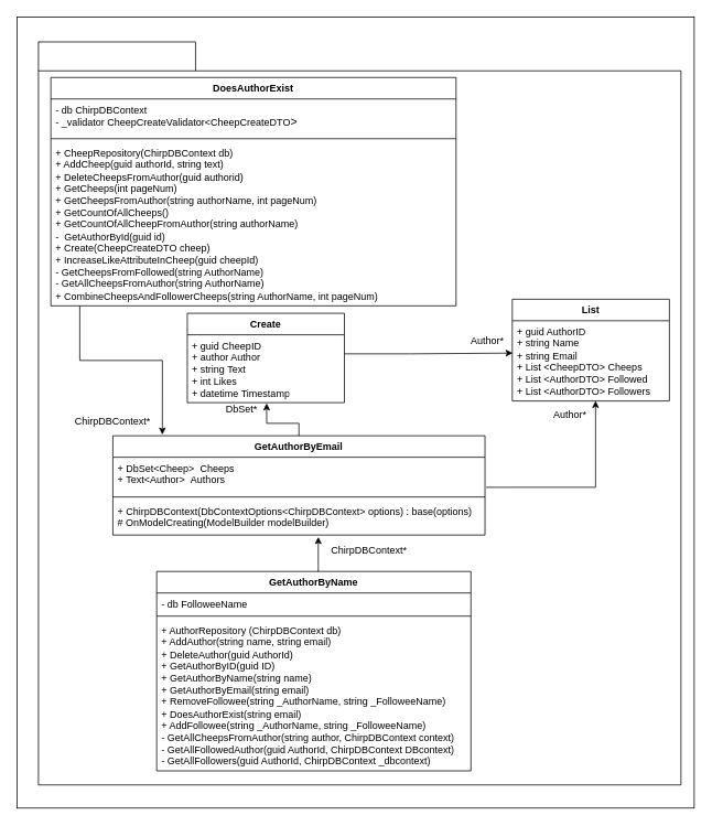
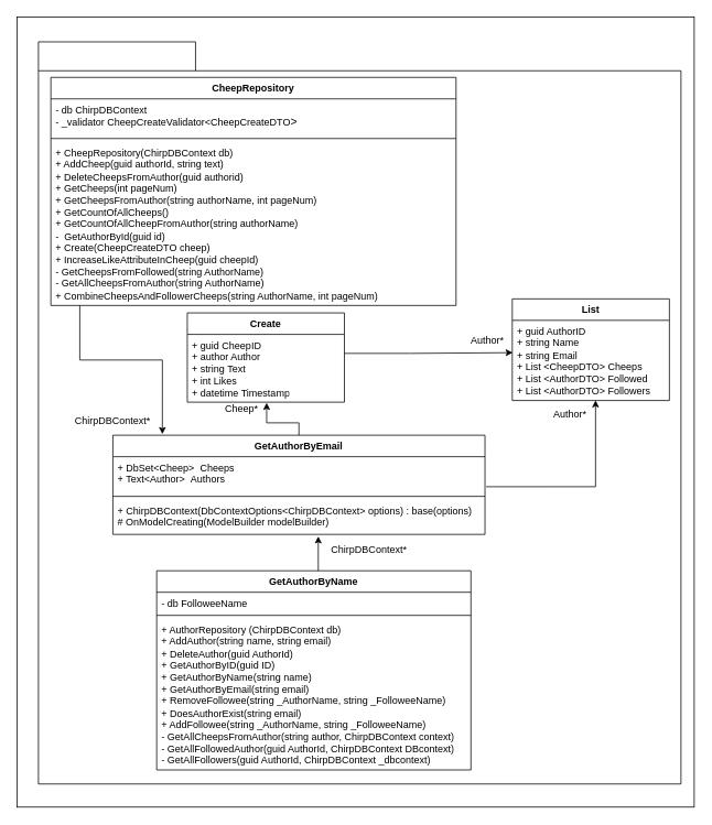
  <mxCell id="0" />
  <mxCell id="1" parent="0" />
  <mxCell id="2" value="" style="rounded=0;whiteSpace=wrap;html=1;fillColor=none;" vertex="1" parent="1"><mxGeometry x="20" y="20" width="819" height="956" as="geometry" /></mxCell>
  <mxCell id="3" value="" style="shape=folder;fontStyle=1;spacingTop=10;tabWidth=190;tabHeight=35;tabPosition=left;html=1;strokeColor=#000000;fillColor=none;" vertex="1" parent="1"><mxGeometry x="46" y="50" width="777" height="898" as="geometry" /></mxCell>
  <mxCell id="4" value="&lt;font color=&quot;#000000&quot;&gt;List&lt;/font&gt;" style="swimlane;fontStyle=1;align=center;verticalAlign=top;childLayout=stackLayout;horizontal=1;startSize=26;horizontalStack=0;resizeParent=1;resizeParentMax=0;resizeLast=0;collapsible=1;marginBottom=0;whiteSpace=wrap;html=1;fillColor=none;strokeColor=#000000;" vertex="1" parent="1"><mxGeometry x="619" y="361" width="190" height="123" as="geometry" /></mxCell>
  <mxCell id="5" value="&lt;font color=&quot;#000000&quot;&gt;+ guid AuthorID&lt;br style=&quot;border-color: var(--border-color);&quot;&gt;+ string Name&lt;br style=&quot;border-color: var(--border-color);&quot;&gt;+ string Email&lt;br style=&quot;border-color: var(--border-color);&quot;&gt;+ List &amp;lt;CheepDTO&amp;gt; Cheeps&lt;br&gt;+ List &amp;lt;AuthorDTO&amp;gt; Followed&lt;br&gt;+ List &amp;lt;AuthorDTO&amp;gt; Followers&lt;br&gt;&lt;/font&gt;" style="text;strokeColor=none;fillColor=none;align=left;verticalAlign=top;spacingLeft=4;spacingRight=4;overflow=hidden;rotatable=0;points=[[0,0.5],[1,0.5]];portConstraint=eastwest;whiteSpace=wrap;html=1;" vertex="1" parent="4"><mxGeometry y="26" width="190" height="97" as="geometry" /></mxCell>
  <mxCell id="6" value="&lt;font color=&quot;#000000&quot;&gt;Create&lt;/font&gt;" style="swimlane;fontStyle=1;align=center;verticalAlign=top;childLayout=stackLayout;horizontal=1;startSize=26;horizontalStack=0;resizeParent=1;resizeParentMax=0;resizeLast=0;collapsible=1;marginBottom=0;whiteSpace=wrap;html=1;fillColor=none;strokeColor=#000000;" vertex="1" parent="1"><mxGeometry x="226" y="378" width="190" height="108" as="geometry" /></mxCell>
  <mxCell id="7" value="&lt;font color=&quot;#000000&quot;&gt;+ guid CheepID&lt;br&gt;+ author Author&lt;br&gt;+ string Text&lt;br&gt;+ int Likes&lt;br&gt;+ datetime Timestamp&lt;/font&gt;" style="text;strokeColor=none;fillColor=none;align=left;verticalAlign=top;spacingLeft=4;spacingRight=4;overflow=hidden;rotatable=0;points=[[0,0.5],[1,0.5]];portConstraint=eastwest;whiteSpace=wrap;html=1;" vertex="1" parent="6"><mxGeometry y="26" width="190" height="82" as="geometry" /></mxCell>
  <mxCell id="8" style="edgeStyle=orthogonalEdgeStyle;rounded=0;orthogonalLoop=1;jettySize=auto;html=1;entryX=0.552;entryY=1.056;entryDx=0;entryDy=0;entryPerimeter=0;strokeColor=#000000;" edge="1" parent="1" source="9" target="20"><mxGeometry relative="1" as="geometry"><Array as="points"><mxPoint x="366" y="718" /><mxPoint x="384" y="718" /></Array></mxGeometry></mxCell>
  <mxCell id="9" value="&lt;font color=&quot;#000000&quot;&gt;GetAuthorByName&lt;/font&gt;" style="swimlane;fontStyle=1;align=center;verticalAlign=top;childLayout=stackLayout;horizontal=1;startSize=26;horizontalStack=0;resizeParent=1;resizeParentMax=0;resizeLast=0;collapsible=1;marginBottom=0;whiteSpace=wrap;html=1;strokeColor=#000000;fillColor=none;" vertex="1" parent="1"><mxGeometry x="189" y="690" width="380" height="241" as="geometry" /></mxCell>
  <mxCell id="10" value="&lt;font color=&quot;#000000&quot;&gt;- db&amp;nbsp;FolloweeName&lt;/font&gt;" style="text;strokeColor=none;fillColor=none;align=left;verticalAlign=top;spacingLeft=4;spacingRight=4;overflow=hidden;rotatable=0;points=[[0,0.5],[1,0.5]];portConstraint=eastwest;whiteSpace=wrap;html=1;" vertex="1" parent="9"><mxGeometry y="26" width="380" height="24" as="geometry" /></mxCell>
  <mxCell id="11" value="" style="line;strokeWidth=1;fillColor=none;align=left;verticalAlign=middle;spacingTop=-1;spacingLeft=3;spacingRight=3;rotatable=0;labelPosition=right;points=[];portConstraint=eastwest;strokeColor=inherit;" vertex="1" parent="9"><mxGeometry y="50" width="380" height="8" as="geometry" /></mxCell>
  <mxCell id="12" value="&lt;font color=&quot;#000000&quot;&gt;+ AuthorRepository (ChirpDBContext db)&lt;br&gt;+ AddAuthor(string name, string email)&lt;br&gt;&lt;/font&gt;&lt;span style=&quot;color: rgb(0, 0, 0);&quot;&gt;+ DeleteAuthor(guid AuthorId)&lt;/span&gt;&lt;font color=&quot;#000000&quot;&gt;&lt;br&gt;+ GetAuthorByID(guid ID)&lt;br&gt;+ GetAuthorByName(string name)&lt;br&gt;+ GetAuthorByEmail(string email)&lt;br&gt;+ RemoveFollowee(string _AuthorName, string _FolloweeName)&lt;br&gt;+ DoesAuthorExist(string email)&lt;br&gt;+ AddFollowee(string _AuthorName, string _FolloweeName)&lt;br&gt;- GetAllCheepsFromAuthor(string author, ChirpDBContext context)&lt;br&gt;- GetAllFollowedAuthor(guid AuthorId, ChirpDBContext DBcontext)&lt;br&gt;- GetAllFollowers(guid AuthorId, ChirpDBContext _dbcontext)&lt;br&gt;&lt;/font&gt;" style="text;strokeColor=none;fillColor=none;align=left;verticalAlign=top;spacingLeft=4;spacingRight=4;overflow=hidden;rotatable=0;points=[[0,0.5],[1,0.5]];portConstraint=eastwest;whiteSpace=wrap;html=1;" vertex="1" parent="9"><mxGeometry y="58" width="380" height="183" as="geometry" /></mxCell>
- <mxCell id="13" value="&lt;font color=&quot;#000000&quot;&gt;DoesAuthorExist&lt;/font&gt;" style="swimlane;fontStyle=1;align=center;verticalAlign=top;childLayout=stackLayout;horizontal=1;startSize=26;horizontalStack=0;resizeParent=1;resizeParentMax=0;resizeLast=0;collapsible=1;marginBottom=0;whiteSpace=wrap;html=1;strokeColor=#000000;fillColor=none;" vertex="1" parent="1"><mxGeometry x="61" y="93" width="490" height="276" as="geometry" /></mxCell>
+ <mxCell id="13" value="&lt;font color=&quot;#000000&quot;&gt;CheepRepository&lt;/font&gt;" style="swimlane;fontStyle=1;align=center;verticalAlign=top;childLayout=stackLayout;horizontal=1;startSize=26;horizontalStack=0;resizeParent=1;resizeParentMax=0;resizeLast=0;collapsible=1;marginBottom=0;whiteSpace=wrap;html=1;strokeColor=#000000;fillColor=none;" vertex="1" parent="1"><mxGeometry x="61" y="93" width="490" height="276" as="geometry" /></mxCell>
  <mxCell id="14" value="&lt;font color=&quot;#000000&quot;&gt;- db ChirpDBContext&lt;br&gt;- _validator CheepCreateValidator&amp;lt;&lt;font style=&quot;font-size: 12px;&quot;&gt;CheepCreateDTO&lt;/font&gt;&lt;span style=&quot;font-family: Consolas, &amp;quot;Courier New&amp;quot;, monospace; font-size: 14px;&quot;&gt;&amp;gt;&lt;/span&gt;&lt;/font&gt;" style="text;strokeColor=none;fillColor=none;align=left;verticalAlign=top;spacingLeft=4;spacingRight=4;overflow=hidden;rotatable=0;points=[[0,0.5],[1,0.5]];portConstraint=eastwest;whiteSpace=wrap;html=1;" vertex="1" parent="13"><mxGeometry y="26" width="490" height="44" as="geometry" /></mxCell>
  <mxCell id="15" value="" style="line;strokeWidth=1;fillColor=none;align=left;verticalAlign=middle;spacingTop=-1;spacingLeft=3;spacingRight=3;rotatable=0;labelPosition=right;points=[];portConstraint=eastwest;strokeColor=inherit;" vertex="1" parent="13"><mxGeometry y="70" width="490" height="8" as="geometry" /></mxCell>
  <mxCell id="16" value="&lt;font color=&quot;#000000&quot;&gt;&lt;font style=&quot;font-size: 12px;&quot;&gt;+&amp;nbsp;CheepRepository(ChirpDBContext db)&lt;/font&gt;&lt;br&gt;+ AddCheep(guid authorId, string text)&lt;br&gt;+ DeleteCheepsFromAuthor(guid authorid)&lt;br&gt;+ GetCheeps(int pageNum)&lt;br&gt;+ GetCheepsFromAuthor(string authorName, int pageNum)&lt;br&gt;+ GetCountOfAllCheeps()&lt;br&gt;+ GetCountOfAllCheepFromAuthor(string authorName)&lt;br&gt;-&amp;nbsp; GetAuthorById(guid id)&lt;br&gt;+ Create(CheepCreateDTO cheep)&lt;br&gt;+ IncreaseLikeAttributeInCheep(guid cheepId)&lt;br&gt;- GetCheepsFromFollowed(string AuthorName)&lt;br&gt;- GetAllCheepsFromAuthor(string AuthorName)&lt;br&gt;+ CombineCheepsAndFollowerCheeps(string AuthorName, int pageNum)&lt;br&gt;&lt;/font&gt;" style="text;strokeColor=none;fillColor=none;align=left;verticalAlign=top;spacingLeft=4;spacingRight=4;overflow=hidden;rotatable=0;points=[[0,0.5],[1,0.5]];portConstraint=eastwest;whiteSpace=wrap;html=1;" vertex="1" parent="13"><mxGeometry y="78" width="490" height="198" as="geometry" /></mxCell>
  <mxCell id="17" value="&lt;font color=&quot;#000000&quot;&gt;GetAuthorByEmail&lt;/font&gt;" style="swimlane;fontStyle=1;align=center;verticalAlign=top;childLayout=stackLayout;horizontal=1;startSize=26;horizontalStack=0;resizeParent=1;resizeParentMax=0;resizeLast=0;collapsible=1;marginBottom=0;whiteSpace=wrap;html=1;strokeColor=#000000;fillColor=none;" vertex="1" parent="1"><mxGeometry x="136" y="526" width="450" height="120" as="geometry" /></mxCell>
  <mxCell id="18" value="&lt;font color=&quot;#000000&quot;&gt;+&amp;nbsp;&lt;/font&gt;&lt;span style=&quot;color: rgb(0, 0, 0);&quot;&gt;DbSet&amp;lt;Cheep&amp;gt;&amp;nbsp;&amp;nbsp;&lt;/span&gt;&lt;font color=&quot;#000000&quot;&gt;Cheeps&lt;br&gt;+&amp;nbsp;&lt;/font&gt;&lt;span style=&quot;color: rgb(0, 0, 0);&quot;&gt;Text&amp;lt;Author&amp;gt;&amp;nbsp;&amp;nbsp;&lt;/span&gt;&lt;font color=&quot;#000000&quot;&gt;Authors&lt;/font&gt;" style="text;strokeColor=none;fillColor=none;align=left;verticalAlign=top;spacingLeft=4;spacingRight=4;overflow=hidden;rotatable=0;points=[[0,0.5],[1,0.5]];portConstraint=eastwest;whiteSpace=wrap;html=1;" vertex="1" parent="17"><mxGeometry y="26" width="450" height="44" as="geometry" /></mxCell>
  <mxCell id="19" value="" style="line;strokeWidth=1;fillColor=none;align=left;verticalAlign=middle;spacingTop=-1;spacingLeft=3;spacingRight=3;rotatable=0;labelPosition=right;points=[];portConstraint=eastwest;strokeColor=inherit;" vertex="1" parent="17"><mxGeometry y="70" width="450" height="8" as="geometry" /></mxCell>
  <mxCell id="20" value="&lt;font color=&quot;#000000&quot;&gt;+ ChirpDBContext(DbContextOptions&amp;lt;ChirpDBContext&amp;gt; options) : base(options)&lt;br&gt;# OnModelCreating(ModelBuilder modelBuilder)&lt;/font&gt;" style="text;strokeColor=none;fillColor=none;align=left;verticalAlign=top;spacingLeft=4;spacingRight=4;overflow=hidden;rotatable=0;points=[[0,0.5],[1,0.5]];portConstraint=eastwest;whiteSpace=wrap;html=1;" vertex="1" parent="17"><mxGeometry y="78" width="450" height="42" as="geometry" /></mxCell>
  <mxCell id="21" style="edgeStyle=orthogonalEdgeStyle;rounded=0;orthogonalLoop=1;jettySize=auto;html=1;entryX=0.133;entryY=-0.011;entryDx=0;entryDy=0;entryPerimeter=0;strokeColor=#000000;" edge="1" parent="1" source="16" target="17"><mxGeometry relative="1" as="geometry"><Array as="points"><mxPoint x="96" y="435" /><mxPoint x="196" y="435" /></Array></mxGeometry></mxCell>
  <mxCell id="22" style="edgeStyle=orthogonalEdgeStyle;rounded=0;orthogonalLoop=1;jettySize=auto;html=1;entryX=0.505;entryY=1.01;entryDx=0;entryDy=0;entryPerimeter=0;strokeColor=#000000;" edge="1" parent="1" source="17" target="7"><mxGeometry relative="1" as="geometry"><Array as="points"><mxPoint x="361" y="511" /><mxPoint x="322" y="511" /></Array></mxGeometry></mxCell>
  <mxCell id="23" style="edgeStyle=orthogonalEdgeStyle;rounded=0;orthogonalLoop=1;jettySize=auto;html=1;entryX=0.53;entryY=0.998;entryDx=0;entryDy=0;entryPerimeter=0;exitX=1.003;exitY=0.826;exitDx=0;exitDy=0;exitPerimeter=0;strokeColor=#000000;" edge="1" parent="1" source="18" target="5"><mxGeometry relative="1" as="geometry"><Array as="points"><mxPoint x="720" y="588" /></Array></mxGeometry></mxCell>
  <mxCell id="24" style="edgeStyle=orthogonalEdgeStyle;rounded=0;orthogonalLoop=1;jettySize=auto;html=1;strokeColor=#000000;entryX=0.003;entryY=0.403;entryDx=0;entryDy=0;entryPerimeter=0;" edge="1" parent="1" source="7" target="5"><mxGeometry relative="1" as="geometry"><Array as="points"><mxPoint x="496" y="427" /><mxPoint x="606" y="426" /></Array><mxPoint x="606" y="384" as="targetPoint" /></mxGeometry></mxCell>
  <mxCell id="25" value="&lt;font color=&quot;#000000&quot;&gt;ChirpDBContext*&lt;/font&gt;" style="text;html=1;strokeColor=none;fillColor=none;align=center;verticalAlign=middle;whiteSpace=wrap;rounded=0;" vertex="1" parent="1"><mxGeometry x="106" y="494" width="60" height="30" as="geometry" /></mxCell>
- <mxCell id="26" value="&lt;font color=&quot;#000000&quot;&gt;DbSet*&lt;/font&gt;" style="text;html=1;strokeColor=none;fillColor=none;align=center;verticalAlign=middle;whiteSpace=wrap;rounded=0;" vertex="1" parent="1"><mxGeometry x="262" y="480" width="60" height="30" as="geometry" /></mxCell>
+ <mxCell id="26" value="&lt;font color=&quot;#000000&quot;&gt;Cheep*&lt;/font&gt;" style="text;html=1;strokeColor=none;fillColor=none;align=center;verticalAlign=middle;whiteSpace=wrap;rounded=0;" vertex="1" parent="1"><mxGeometry x="262" y="480" width="60" height="30" as="geometry" /></mxCell>
  <mxCell id="27" value="&lt;font color=&quot;#000000&quot;&gt;Author*&lt;/font&gt;" style="text;html=1;strokeColor=none;fillColor=none;align=center;verticalAlign=middle;whiteSpace=wrap;rounded=0;" vertex="1" parent="1"><mxGeometry x="659" y="486" width="60" height="30" as="geometry" /></mxCell>
  <mxCell id="28" value="&lt;font color=&quot;#000000&quot;&gt;ChirpDBContext*&lt;/font&gt;" style="text;html=1;strokeColor=none;fillColor=none;align=center;verticalAlign=middle;whiteSpace=wrap;rounded=0;" vertex="1" parent="1"><mxGeometry x="416" y="649.5" width="60" height="30" as="geometry" /></mxCell>
  <mxCell id="29" value="&lt;font color=&quot;#000000&quot;&gt;Author*&lt;/font&gt;" style="text;html=1;strokeColor=none;fillColor=none;align=center;verticalAlign=middle;whiteSpace=wrap;rounded=0;" vertex="1" parent="1"><mxGeometry x="559" y="397" width="60" height="30" as="geometry" /></mxCell>
